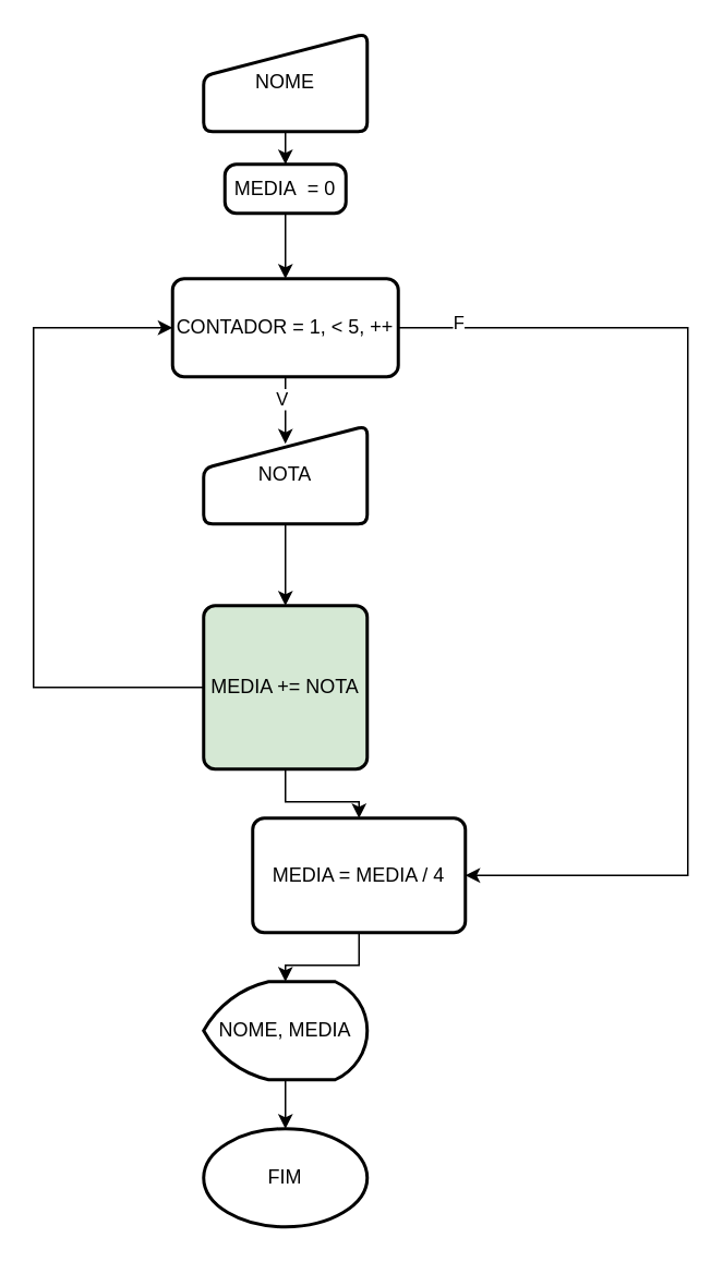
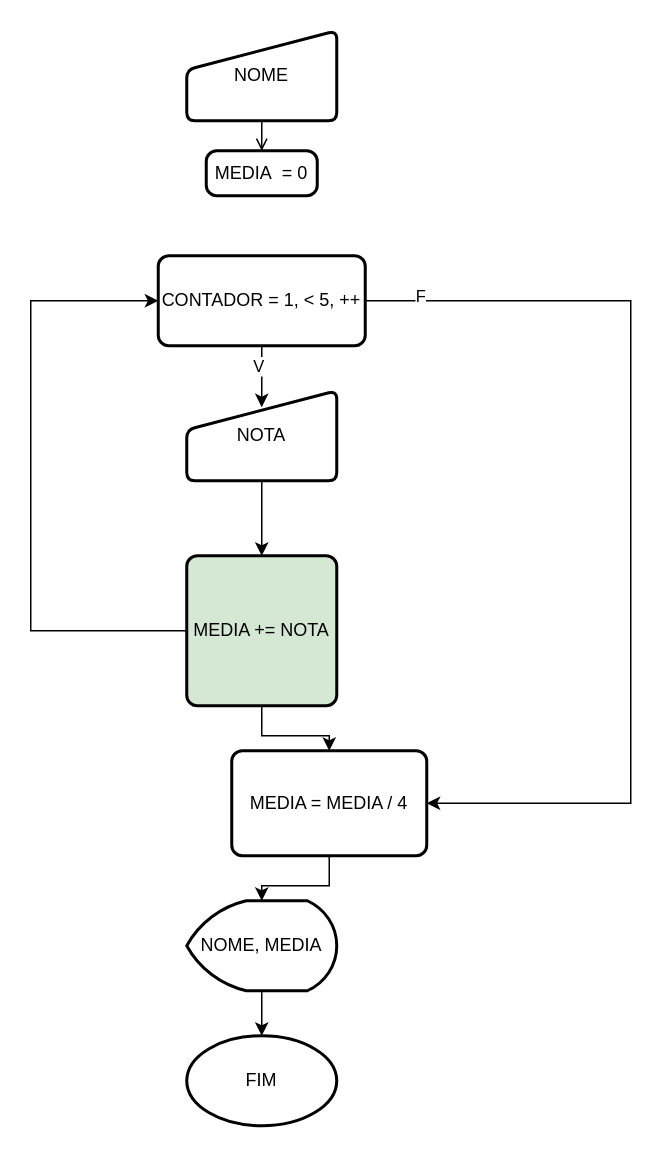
  <mxCell id="0" />
  <mxCell id="1" parent="0" />
  <mxCell id="2" value="FIM" style="strokeWidth=2;html=1;shape=mxgraph.flowchart.start_1;whiteSpace=wrap;" vertex="1" parent="1"><mxGeometry x="124" y="690" width="100" height="60" as="geometry" /></mxCell>
- <mxCell id="3" style="edgeStyle=orthogonalEdgeStyle;rounded=0;orthogonalLoop=1;jettySize=auto;html=1;entryX=0.5;entryY=0;entryDx=0;entryDy=0;" edge="1" parent="1" source="4" target="16"><mxGeometry relative="1" as="geometry" /></mxCell>
+ <mxCell id="3" style="edgeStyle=orthogonalEdgeStyle;rounded=0;orthogonalLoop=1;jettySize=auto;html=1;entryX=0.5;entryY=0;entryDx=0;entryDy=0;endArrow=open;" edge="1" parent="1" source="4" target="16"><mxGeometry relative="1" as="geometry" /></mxCell>
  <mxCell id="4" value="NOME" style="html=1;strokeWidth=2;shape=manualInput;whiteSpace=wrap;rounded=1;size=26;arcSize=11;" vertex="1" parent="1"><mxGeometry x="124" y="20" width="100" height="60" as="geometry" /></mxCell>
  <mxCell id="5" style="edgeStyle=orthogonalEdgeStyle;rounded=0;orthogonalLoop=1;jettySize=auto;html=1;entryX=1;entryY=0.5;entryDx=0;entryDy=0;" edge="1" parent="1" source="7" target="17"><mxGeometry relative="1" as="geometry"><Array as="points"><mxPoint x="420" y="200" /><mxPoint x="420" y="535" /></Array></mxGeometry></mxCell>
  <mxCell id="6" value="F" style="edgeLabel;html=1;align=center;verticalAlign=middle;resizable=0;points=[];" vertex="1" connectable="0" parent="5"><mxGeometry x="-0.89" y="4" relative="1" as="geometry"><mxPoint as="offset" /></mxGeometry></mxCell>
  <mxCell id="7" value="CONTADOR = 1, &amp;lt; 5, ++" style="rounded=1;whiteSpace=wrap;html=1;absoluteArcSize=1;arcSize=14;strokeWidth=2;" vertex="1" parent="1"><mxGeometry x="105" y="170" width="138" height="60" as="geometry" /></mxCell>
  <mxCell id="8" style="edgeStyle=orthogonalEdgeStyle;rounded=0;orthogonalLoop=1;jettySize=auto;html=1;entryX=0.5;entryY=0;entryDx=0;entryDy=0;" edge="1" parent="1" source="9" target="14"><mxGeometry relative="1" as="geometry" /></mxCell>
  <mxCell id="9" value="NOTA" style="html=1;strokeWidth=2;shape=manualInput;whiteSpace=wrap;rounded=1;size=26;arcSize=11;" vertex="1" parent="1"><mxGeometry x="124" y="260" width="100" height="60" as="geometry" /></mxCell>
  <mxCell id="10" style="edgeStyle=orthogonalEdgeStyle;rounded=0;orthogonalLoop=1;jettySize=auto;html=1;entryX=0.5;entryY=0.183;entryDx=0;entryDy=0;entryPerimeter=0;" edge="1" parent="1" source="7" target="9"><mxGeometry relative="1" as="geometry" /></mxCell>
  <mxCell id="11" value="V" style="edgeLabel;html=1;align=center;verticalAlign=middle;resizable=0;points=[];" vertex="1" connectable="0" parent="10"><mxGeometry x="0.082" y="-3" relative="1" as="geometry"><mxPoint as="offset" /></mxGeometry></mxCell>
  <mxCell id="12" style="edgeStyle=orthogonalEdgeStyle;rounded=0;orthogonalLoop=1;jettySize=auto;html=1;entryX=0;entryY=0.5;entryDx=0;entryDy=0;" edge="1" parent="1" source="14" target="7"><mxGeometry relative="1" as="geometry"><Array as="points"><mxPoint x="20" y="420" /><mxPoint x="20" y="200" /></Array></mxGeometry></mxCell>
  <mxCell id="13" style="edgeStyle=orthogonalEdgeStyle;rounded=0;orthogonalLoop=1;jettySize=auto;html=1;entryX=0.5;entryY=0;entryDx=0;entryDy=0;" edge="1" parent="1" source="14" target="17"><mxGeometry relative="1" as="geometry" /></mxCell>
  <mxCell id="14" value="MEDIA += NOTA" style="rounded=1;whiteSpace=wrap;html=1;absoluteArcSize=1;arcSize=14;strokeWidth=2;fillColor=#d5e8d4;" vertex="1" parent="1"><mxGeometry x="124" y="370" width="100" height="100" as="geometry" /></mxCell>
- <mxCell id="15" style="edgeStyle=orthogonalEdgeStyle;rounded=0;orthogonalLoop=1;jettySize=auto;html=1;entryX=0.5;entryY=0;entryDx=0;entryDy=0;" edge="1" parent="1" source="16" target="7"><mxGeometry relative="1" as="geometry" /></mxCell>
  <mxCell id="16" value="MEDIA&amp;nbsp; = 0" style="rounded=1;whiteSpace=wrap;html=1;absoluteArcSize=1;arcSize=14;strokeWidth=2;" vertex="1" parent="1"><mxGeometry x="137" y="100" width="74" height="30" as="geometry" /></mxCell>
  <mxCell id="17" value="MEDIA = MEDIA / 4" style="rounded=1;whiteSpace=wrap;html=1;absoluteArcSize=1;arcSize=14;strokeWidth=2;" vertex="1" parent="1"><mxGeometry x="154" y="500" width="130" height="70" as="geometry" /></mxCell>
  <mxCell id="18" value="NOME, MEDIA" style="strokeWidth=2;html=1;shape=mxgraph.flowchart.display;whiteSpace=wrap;" vertex="1" parent="1"><mxGeometry x="124" y="600" width="100" height="60" as="geometry" /></mxCell>
  <mxCell id="19" style="edgeStyle=orthogonalEdgeStyle;rounded=0;orthogonalLoop=1;jettySize=auto;html=1;entryX=0.5;entryY=0;entryDx=0;entryDy=0;entryPerimeter=0;" edge="1" parent="1" source="17" target="18"><mxGeometry relative="1" as="geometry" /></mxCell>
  <mxCell id="20" style="edgeStyle=orthogonalEdgeStyle;rounded=0;orthogonalLoop=1;jettySize=auto;html=1;entryX=0.5;entryY=0;entryDx=0;entryDy=0;entryPerimeter=0;" edge="1" parent="1" source="18" target="2"><mxGeometry relative="1" as="geometry" /></mxCell>
